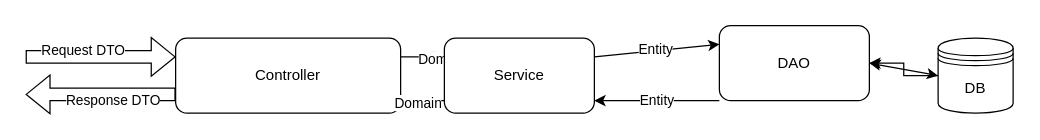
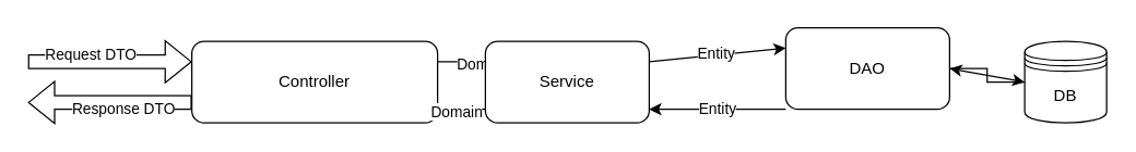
  <mxCell id="0" />
  <mxCell id="1" parent="0" />
  <mxCell id="2" value="Controller" style="rounded=1;whiteSpace=wrap;html=1;" vertex="1" parent="1"><mxGeometry x="140" y="30" width="180" height="60" as="geometry" /></mxCell>
  <mxCell id="3" value="" style="endArrow=classic;html=1;rounded=0;exitX=1;exitY=0.25;exitDx=0;exitDy=0;entryX=0;entryY=0.25;entryDx=0;entryDy=0;" edge="1" parent="1" source="2" target="7"><mxGeometry width="50" height="50" relative="1" as="geometry"><mxPoint x="400" y="250" as="sourcePoint" /><mxPoint x="380" y="60" as="targetPoint" /></mxGeometry></mxCell>
  <mxCell id="4" value="Domain" style="edgeLabel;html=1;align=center;verticalAlign=middle;resizable=0;points=[];" vertex="1" connectable="0" parent="3"><mxGeometry x="-0.41" y="-2" relative="1" as="geometry"><mxPoint x="22" as="offset" /></mxGeometry></mxCell>
  <mxCell id="5" value="" style="edgeStyle=orthogonalEdgeStyle;rounded=0;orthogonalLoop=1;jettySize=auto;html=1;" edge="1" parent="1" source="7" target="2"><mxGeometry relative="1" as="geometry"><Array as="points"><mxPoint x="340" y="80" /><mxPoint x="340" y="80" /></Array></mxGeometry></mxCell>
  <mxCell id="6" value="Domain" style="edgeLabel;html=1;align=center;verticalAlign=middle;resizable=0;points=[];" vertex="1" connectable="0" parent="5"><mxGeometry x="-0.221" y="1" relative="1" as="geometry"><mxPoint x="-8" as="offset" /></mxGeometry></mxCell>
  <mxCell id="7" value="Service" style="rounded=1;whiteSpace=wrap;html=1;" vertex="1" parent="1"><mxGeometry x="355" y="30" width="120" height="60" as="geometry" /></mxCell>
  <mxCell id="8" value="Entity" style="edgeStyle=orthogonalEdgeStyle;rounded=0;orthogonalLoop=1;jettySize=auto;html=1;" edge="1" parent="1" source="9" target="7"><mxGeometry relative="1" as="geometry"><Array as="points"><mxPoint x="520" y="80" /><mxPoint x="520" y="80" /></Array></mxGeometry></mxCell>
  <mxCell id="9" value="DAO" style="rounded=1;whiteSpace=wrap;html=1;" vertex="1" parent="1"><mxGeometry x="575" y="20" width="120" height="60" as="geometry" /></mxCell>
  <mxCell id="10" value="" style="endArrow=classic;startArrow=classic;html=1;rounded=0;entryX=0;entryY=0.5;entryDx=0;entryDy=0;exitX=1;exitY=0.5;exitDx=0;exitDy=0;" edge="1" parent="1" source="9"><mxGeometry width="50" height="50" relative="1" as="geometry"><mxPoint x="390" y="250" as="sourcePoint" /><mxPoint x="750" y="60" as="targetPoint" /></mxGeometry></mxCell>
  <mxCell id="11" value="" style="endArrow=classic;html=1;rounded=0;entryX=0;entryY=0.25;entryDx=0;entryDy=0;exitX=1;exitY=0.25;exitDx=0;exitDy=0;" edge="1" parent="1" source="7" target="9"><mxGeometry width="50" height="50" relative="1" as="geometry"><mxPoint x="390" y="250" as="sourcePoint" /><mxPoint x="440" y="200" as="targetPoint" /></mxGeometry></mxCell>
  <mxCell id="12" value="Entity" style="edgeLabel;html=1;align=center;verticalAlign=middle;resizable=0;points=[];" vertex="1" connectable="0" parent="11"><mxGeometry x="0.305" relative="1" as="geometry"><mxPoint x="-17" as="offset" /></mxGeometry></mxCell>
- <mxCell id="13" value="" style="edgeStyle=orthogonalEdgeStyle;rounded=0;orthogonalLoop=1;jettySize=auto;html=1;" edge="1" parent="1" source="14" target="9"><mxGeometry relative="1" as="geometry" /></mxCell>
+ <mxCell id="13" value="" style="edgeStyle=orthogonalEdgeStyle;rounded=0;orthogonalLoop=1;jettySize=auto;html=1;endArrow=none;" edge="1" parent="1" source="14" target="9"><mxGeometry relative="1" as="geometry" /></mxCell>
  <mxCell id="14" value="DB" style="shape=datastore;whiteSpace=wrap;html=1;" vertex="1" parent="1"><mxGeometry x="750" y="30" width="60" height="60" as="geometry" /></mxCell>
  <mxCell id="15" value="" style="shape=flexArrow;endArrow=classic;html=1;rounded=0;entryX=0;entryY=0.25;entryDx=0;entryDy=0;" edge="1" parent="1" target="2"><mxGeometry width="50" height="50" relative="1" as="geometry"><mxPoint x="20" y="45" as="sourcePoint" /><mxPoint x="80" y="20" as="targetPoint" /></mxGeometry></mxCell>
  <mxCell id="16" value="Request DTO" style="edgeLabel;html=1;align=center;verticalAlign=middle;resizable=0;points=[];" vertex="1" connectable="0" parent="15"><mxGeometry x="-0.248" y="3" relative="1" as="geometry"><mxPoint y="-2" as="offset" /></mxGeometry></mxCell>
  <mxCell id="17" value="Response DTO" style="shape=flexArrow;endArrow=classic;html=1;rounded=0;exitX=0;exitY=0.75;exitDx=0;exitDy=0;" edge="1" parent="1" source="2"><mxGeometry x="-0.167" y="5" width="50" height="50" relative="1" as="geometry"><mxPoint x="130" y="80" as="sourcePoint" /><mxPoint x="20" y="75" as="targetPoint" /><mxPoint as="offset" /></mxGeometry></mxCell>
